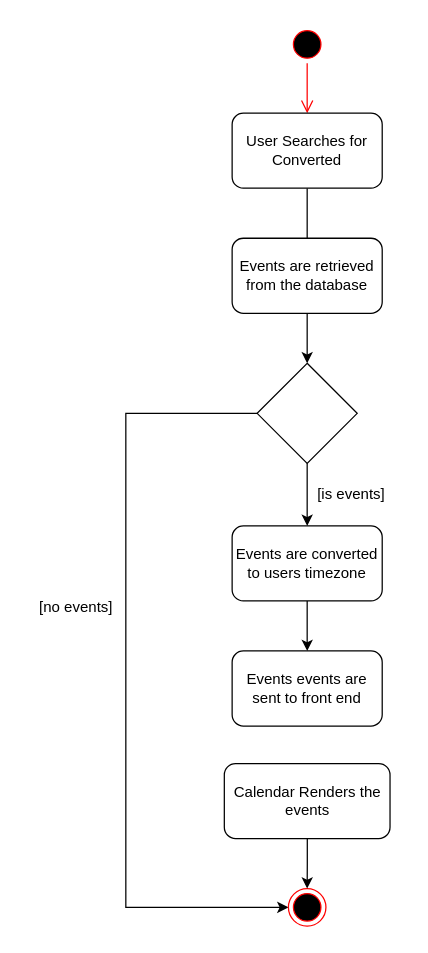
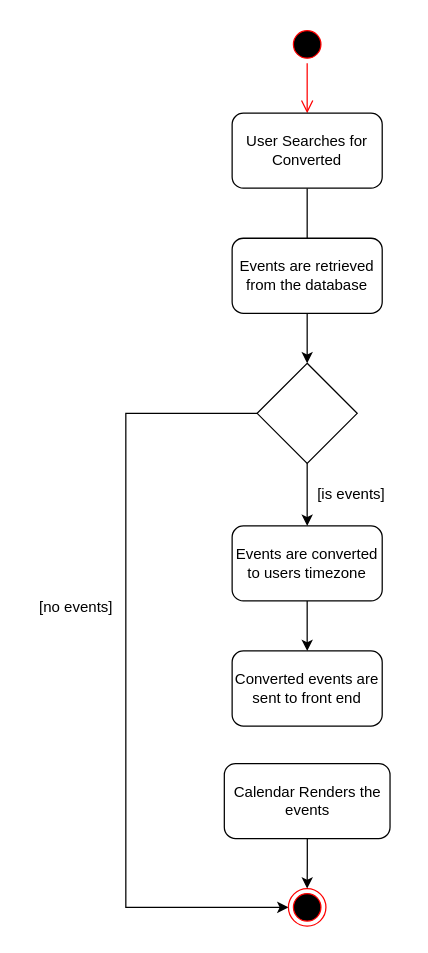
  <mxCell id="0" />
  <mxCell id="1" parent="0" />
  <mxCell id="2" value="" style="ellipse;html=1;shape=startState;fillColor=#000000;strokeColor=#ff0000;" vertex="1" parent="1"><mxGeometry x="230" y="20" width="30" height="30" as="geometry" /></mxCell>
  <mxCell id="3" value="" style="edgeStyle=orthogonalEdgeStyle;html=1;verticalAlign=bottom;endArrow=open;endSize=8;strokeColor=#ff0000;rounded=0;entryX=0.5;entryY=0;entryDx=0;entryDy=0;" edge="1" source="2" parent="1" target="5"><mxGeometry relative="1" as="geometry"><mxPoint x="245" y="170" as="targetPoint" /></mxGeometry></mxCell>
  <mxCell id="4" style="edgeStyle=orthogonalEdgeStyle;rounded=0;orthogonalLoop=1;jettySize=auto;html=1;exitX=0.5;exitY=1;exitDx=0;exitDy=0;" edge="1" parent="1" source="5"><mxGeometry relative="1" as="geometry"><mxPoint x="245" y="230" as="targetPoint" /></mxGeometry></mxCell>
  <mxCell id="5" value="User Searches for Converted " style="rounded=1;whiteSpace=wrap;html=1;" vertex="1" parent="1"><mxGeometry x="185" y="90" width="120" height="60" as="geometry" /></mxCell>
  <mxCell id="6" style="edgeStyle=orthogonalEdgeStyle;rounded=0;orthogonalLoop=1;jettySize=auto;html=1;" edge="1" parent="1" source="7"><mxGeometry relative="1" as="geometry"><mxPoint x="245" y="520" as="targetPoint" /></mxGeometry></mxCell>
  <mxCell id="7" value="Events are converted to users timezone " style="rounded=1;whiteSpace=wrap;html=1;" vertex="1" parent="1"><mxGeometry x="185" y="420" width="120" height="60" as="geometry" /></mxCell>
  <mxCell id="8" style="edgeStyle=orthogonalEdgeStyle;rounded=0;orthogonalLoop=1;jettySize=auto;html=1;entryX=0;entryY=0.5;entryDx=0;entryDy=0;" edge="1" parent="1" source="10" target="11"><mxGeometry relative="1" as="geometry"><Array as="points"><mxPoint x="100" y="330" /><mxPoint x="100" y="725" /></Array></mxGeometry></mxCell>
  <mxCell id="9" style="edgeStyle=orthogonalEdgeStyle;rounded=0;orthogonalLoop=1;jettySize=auto;html=1;entryX=0.5;entryY=0;entryDx=0;entryDy=0;" edge="1" parent="1" source="10" target="7"><mxGeometry relative="1" as="geometry" /></mxCell>
  <mxCell id="10" value="" style="rhombus;whiteSpace=wrap;html=1;" vertex="1" parent="1"><mxGeometry x="205" y="290" width="80" height="80" as="geometry" /></mxCell>
  <mxCell id="11" value="" style="ellipse;html=1;shape=endState;fillColor=#000000;strokeColor=#ff0000;" vertex="1" parent="1"><mxGeometry x="230" y="710" width="30" height="30" as="geometry" /></mxCell>
  <mxCell id="12" value="[no events]" style="text;html=1;align=center;verticalAlign=middle;resizable=0;points=[];autosize=1;strokeColor=none;fillColor=none;" vertex="1" parent="1"><mxGeometry x="20" y="470" width="80" height="30" as="geometry" /></mxCell>
- <mxCell id="13" value="Events events are sent to front end" style="rounded=1;whiteSpace=wrap;html=1;" vertex="1" parent="1"><mxGeometry x="185" y="520" width="120" height="60" as="geometry" /></mxCell>
+ <mxCell id="13" value="Converted events are sent to front end" style="rounded=1;whiteSpace=wrap;html=1;" vertex="1" parent="1"><mxGeometry x="185" y="520" width="120" height="60" as="geometry" /></mxCell>
  <mxCell id="14" style="edgeStyle=orthogonalEdgeStyle;rounded=0;orthogonalLoop=1;jettySize=auto;html=1;entryX=0.5;entryY=0;entryDx=0;entryDy=0;" edge="1" parent="1" source="15" target="11"><mxGeometry relative="1" as="geometry" /></mxCell>
  <mxCell id="15" value="Calendar Renders the events" style="rounded=1;whiteSpace=wrap;html=1;" vertex="1" parent="1"><mxGeometry x="178.75" y="610" width="132.5" height="60" as="geometry" /></mxCell>
  <mxCell id="16" value="[is events]" style="text;html=1;align=center;verticalAlign=middle;resizable=0;points=[];autosize=1;strokeColor=none;fillColor=none;" vertex="1" parent="1"><mxGeometry x="240" y="380" width="80" height="30" as="geometry" /></mxCell>
  <mxCell id="17" style="edgeStyle=orthogonalEdgeStyle;rounded=0;orthogonalLoop=1;jettySize=auto;html=1;exitX=0.5;exitY=1;exitDx=0;exitDy=0;entryX=0.5;entryY=0;entryDx=0;entryDy=0;" edge="1" parent="1" source="18" target="10"><mxGeometry relative="1" as="geometry" /></mxCell>
  <mxCell id="18" value="Events are retrieved from the database" style="rounded=1;whiteSpace=wrap;html=1;" vertex="1" parent="1"><mxGeometry x="185" y="190" width="120" height="60" as="geometry" /></mxCell>
